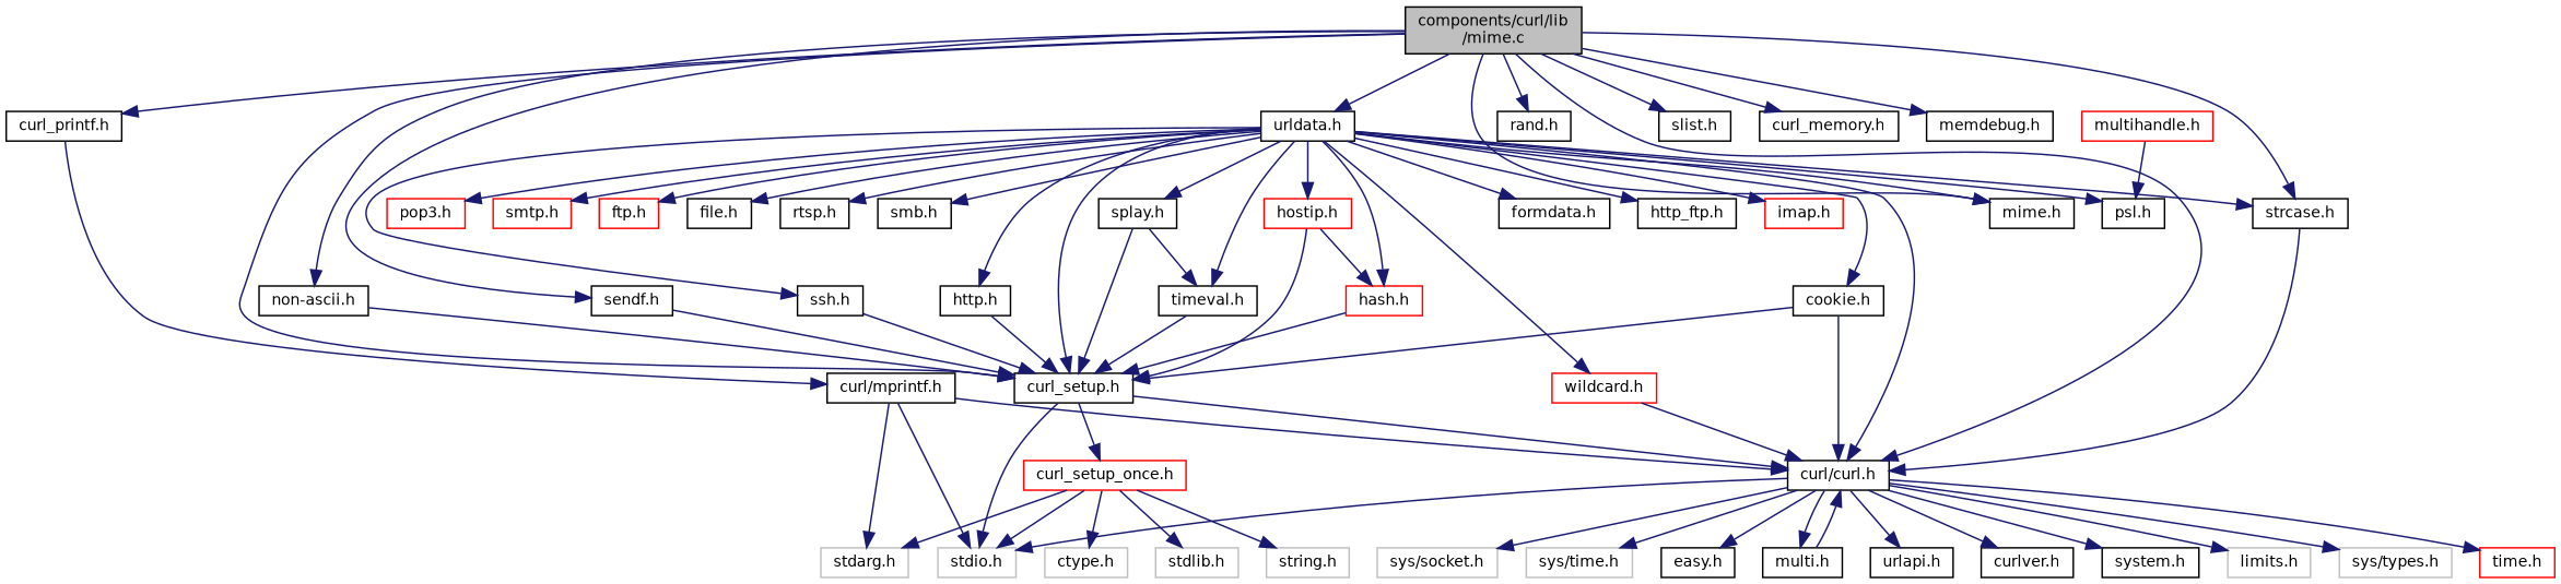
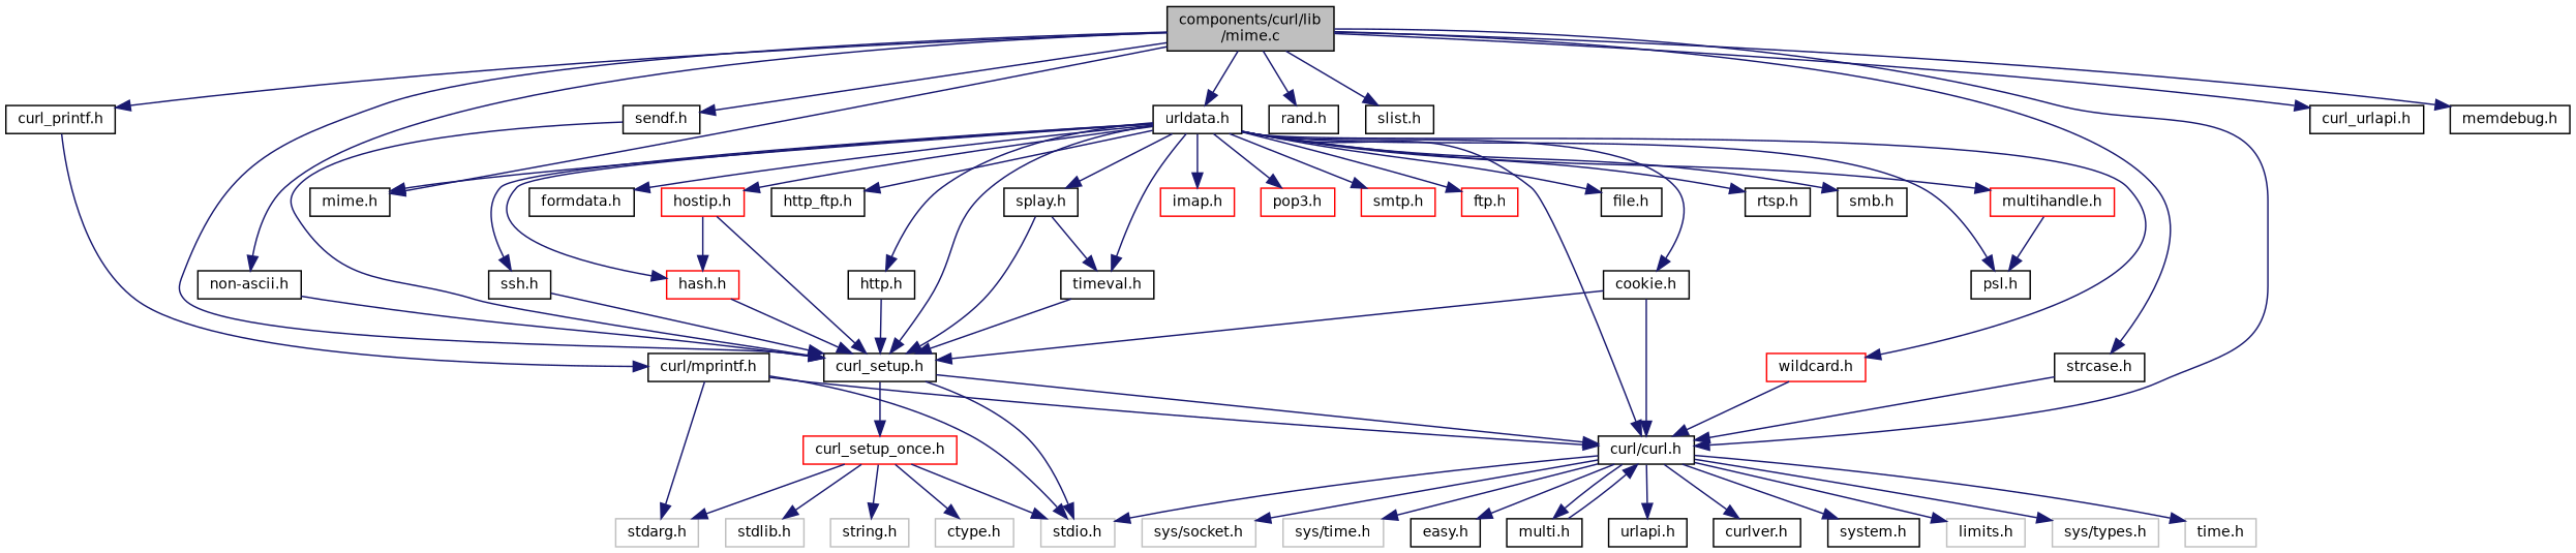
  digraph {
    node [color=black fillcolor=white fontname=Helvetica fontsize=10 shape=record style=filled]
    edge [color=midnightblue fontname=Helvetica fontsize=10 labelfontname=Helvetica labelfontsize=10 style=solid]
    n1 [fillcolor=grey75 fontcolor=black height=0.2 label="components/curl/lib\l/mime.c" width=0.4]
    n2 [height=0.2 label="curl_setup.h" width=0.4]
    n3 [height=0.2 label="curl/curl.h" width=0.4]
    n4 [height=0.2 label="mime.h" width=0.4]
    n5 [height=0.2 label="non-ascii.h" width=0.4]
    n6 [height=0.2 label="urldata.h" width=0.4]
    n7 [height=0.2 label="sendf.h" width=0.4]
    n8 [height=0.2 label="rand.h" width=0.4]
    n9 [height=0.2 label="slist.h" width=0.4]
    n10 [height=0.2 label="strcase.h" width=0.4]
    n11 [height=0.2 label="curl_printf.h" width=0.4]
-   n12 [height=0.2 label="curl_memory.h" width=0.4]
+   n12 [height=0.2 label="curl_urlapi.h" width=0.4]
    n13 [height=0.2 label="memdebug.h" width=0.4]
    n14 [color=grey75 height=0.2 label="stdio.h" width=0.4]
    n15 [color=red height=0.2 label="curl_setup_once.h" width=0.4]
    n16 [height=0.2 label="curlver.h" width=0.4]
    n17 [height=0.2 label="system.h" width=0.4]
    n18 [color=grey75 height=0.2 label="limits.h" width=0.4]
    n19 [color=grey75 height=0.2 label="sys/types.h" width=0.4]
-   n20 [color=red height=0.2 label="time.h" width=0.4]
+   n20 [color=grey75 height=0.2 label="time.h" width=0.4]
    n21 [color=grey75 height=0.2 label="sys/socket.h" width=0.4]
    n22 [color=grey75 height=0.2 label="sys/time.h" width=0.4]
    n23 [height=0.2 label="easy.h" width=0.4]
    n24 [height=0.2 label="multi.h" width=0.4]
    n25 [height=0.2 label="urlapi.h" width=0.4]
    n26 [height=0.2 label="cookie.h" width=0.4]
    n27 [height=0.2 label="psl.h" width=0.4]
    n28 [height=0.2 label="formdata.h" width=0.4]
    n29 [height=0.2 label="timeval.h" width=0.4]
    n30 [height=0.2 label="http_ftp.h" width=0.4]
    n31 [color=red height=0.2 label="hostip.h" width=0.4]
    n32 [color=red height=0.2 label="hash.h" width=0.4]
    n33 [height=0.2 label="splay.h" width=0.4]
    n34 [color=red height=0.2 label="imap.h" width=0.4]
    n35 [color=red height=0.2 label="pop3.h" width=0.4]
    n36 [color=red height=0.2 label="smtp.h" width=0.4]
    n37 [color=red height=0.2 label="ftp.h" width=0.4]
    n38 [height=0.2 label="file.h" width=0.4]
    n39 [height=0.2 label="ssh.h" width=0.4]
    n40 [height=0.2 label="http.h" width=0.4]
    n41 [height=0.2 label="rtsp.h" width=0.4]
    n42 [height=0.2 label="smb.h" width=0.4]
    n43 [color=red height=0.2 label="wildcard.h" width=0.4]
    n44 [color=red height=0.2 label="multihandle.h" width=0.4]
    n45 [height=0.2 label="curl/mprintf.h" width=0.4]
    n46 [color=grey75 height=0.2 label="stdlib.h" width=0.4]
    n47 [color=grey75 height=0.2 label="string.h" width=0.4]
    n48 [color=grey75 height=0.2 label="stdarg.h" width=0.4]
    n49 [color=grey75 height=0.2 label="ctype.h" width=0.4]
    n1 -> n2
    n1 -> n3
    n1 -> n4
    n1 -> n5
    n1 -> n6
    n1 -> n7
    n1 -> n8
    n1 -> n9
    n1 -> n10
    n1 -> n11
    n1 -> n12
    n1 -> n13
    n2 -> n3
    n2 -> n14
    n2 -> n15
    n3 -> n14
    n3 -> n16
    n3 -> n17
    n3 -> n18
    n3 -> n19
    n3 -> n20
    n3 -> n21
    n3 -> n22
    n3 -> n23
    n3 -> n24
    n3 -> n25
    n5 -> n2
    n6 -> n2
    n6 -> n3
    n6 -> n4
    n6 -> n26
    n6 -> n27
    n6 -> n28
    n6 -> n29
    n6 -> n30
    n6 -> n31
    n6 -> n32
    n6 -> n33
    n6 -> n34
    n6 -> n35
    n6 -> n36
    n6 -> n37
    n6 -> n38
    n6 -> n39
    n6 -> n40
    n6 -> n41
    n6 -> n42
    n6 -> n43
-   n6 -> n10
+   n6 -> n44
    n7 -> n2
    n10 -> n3
    n11 -> n45
    n15 -> n14
    n15 -> n46
    n15 -> n47
    n15 -> n48
    n15 -> n49
    n24 -> n3
    n26 -> n2
    n26 -> n3
    n29 -> n2
    n31 -> n2
    n31 -> n32
    n32 -> n2
    n33 -> n2
    n33 -> n29
    n39 -> n2
    n40 -> n2
    n43 -> n3
    n44 -> n27
    n45 -> n3
    n45 -> n14
    n45 -> n48
  }
